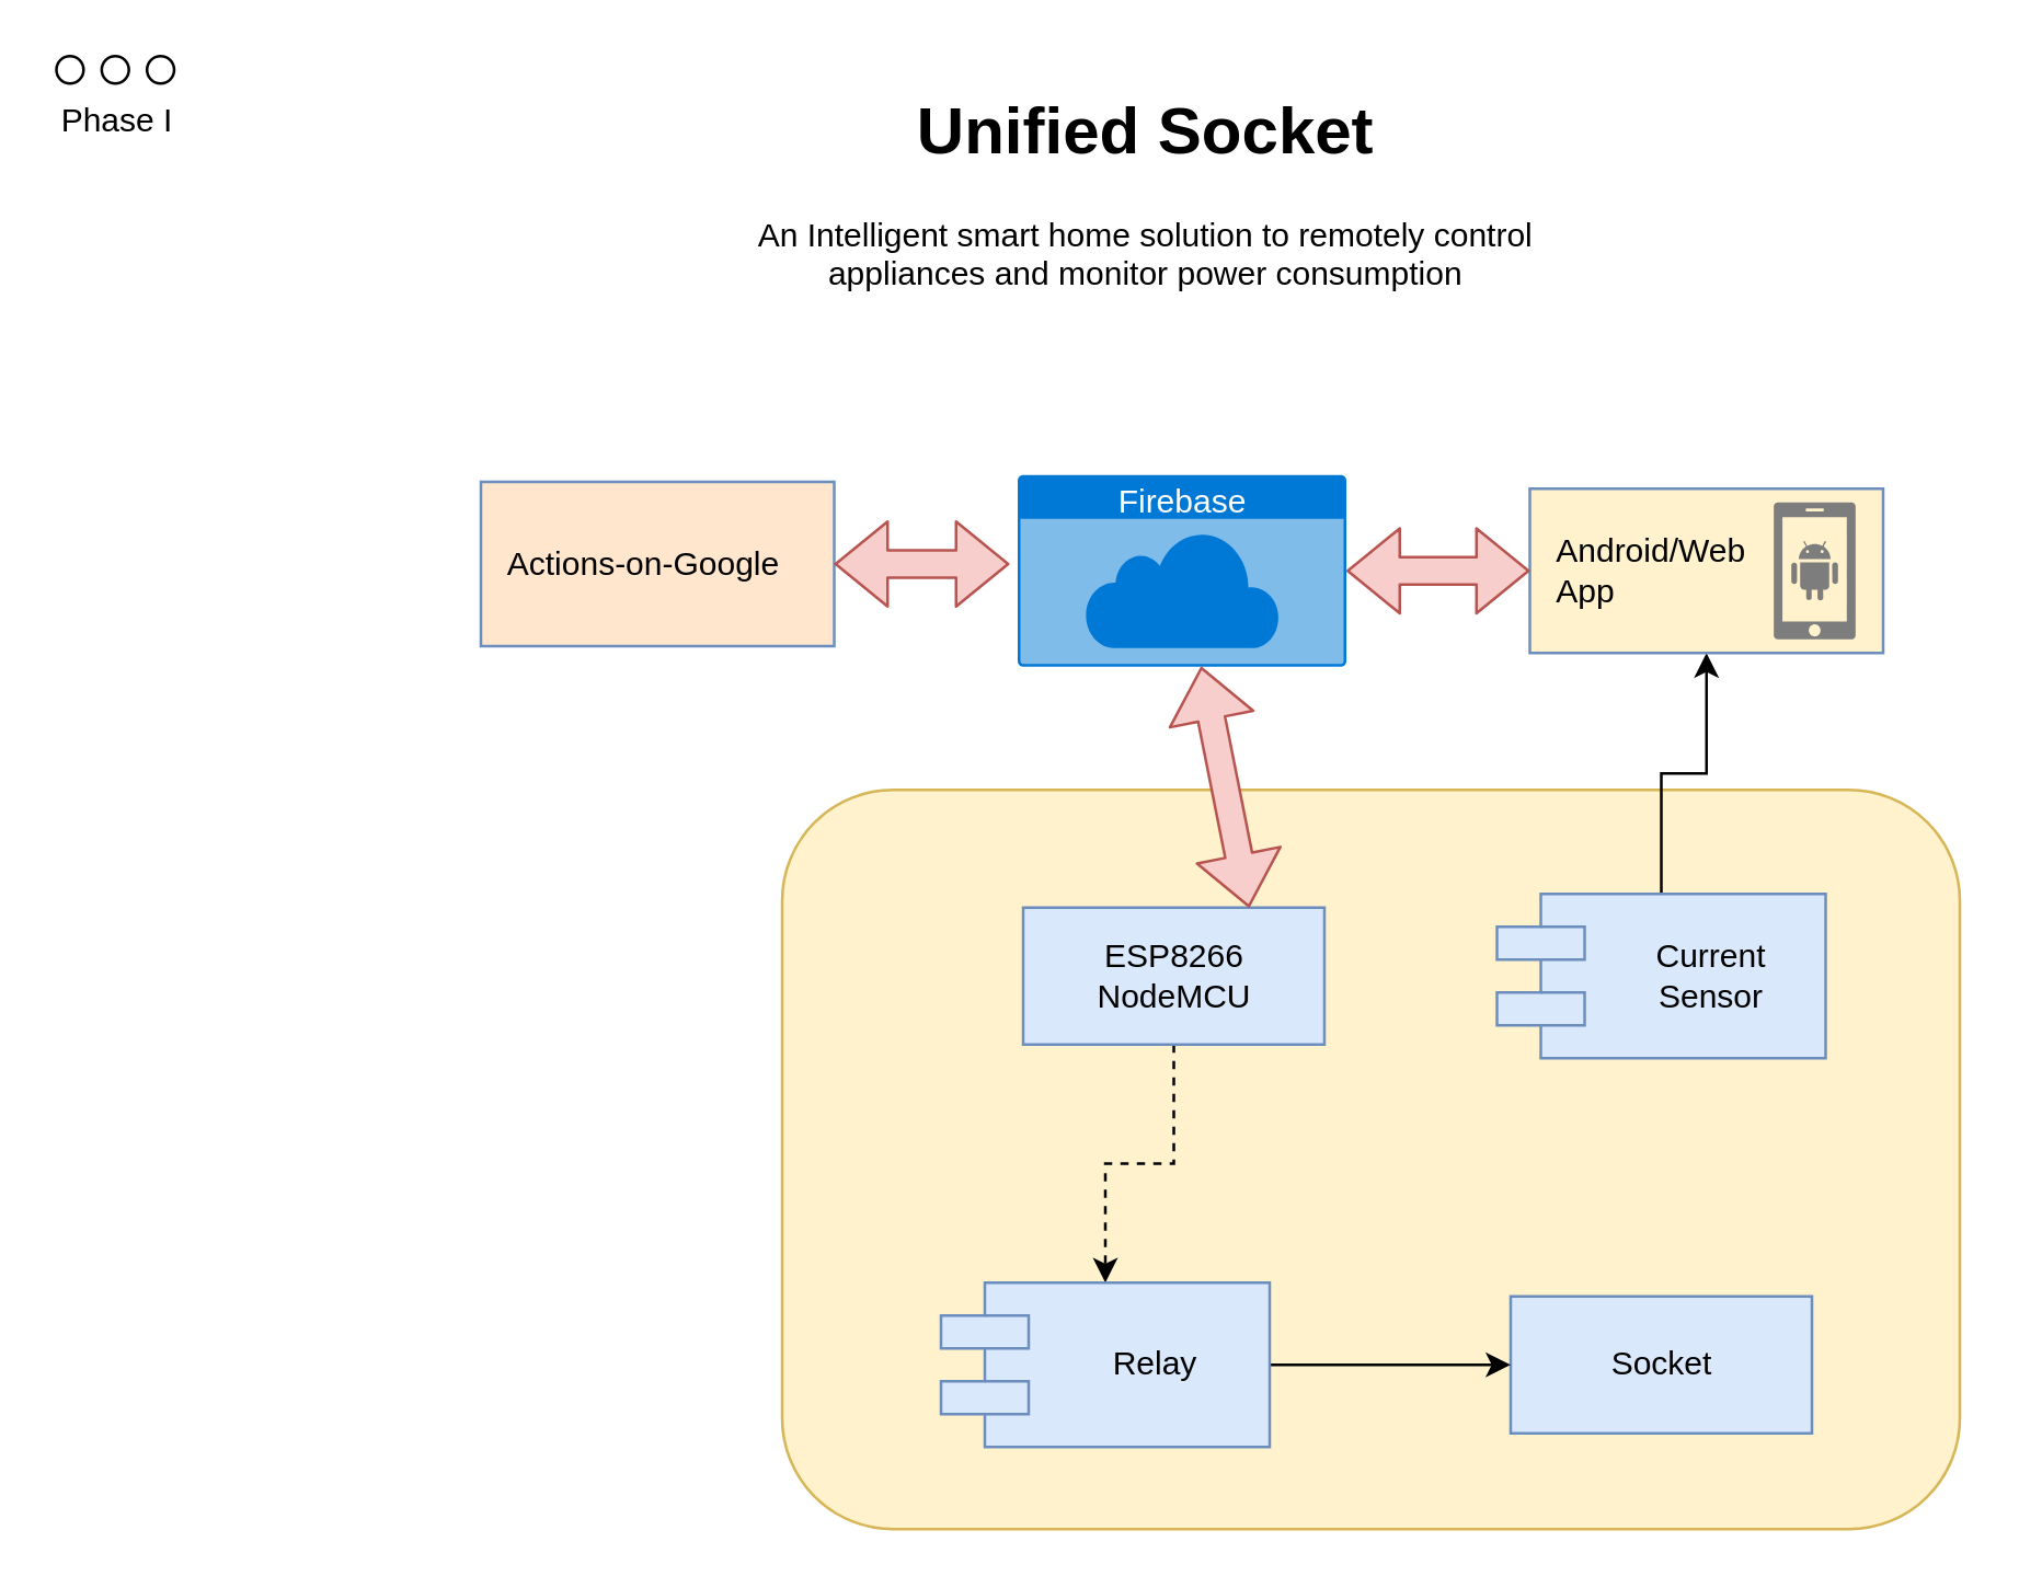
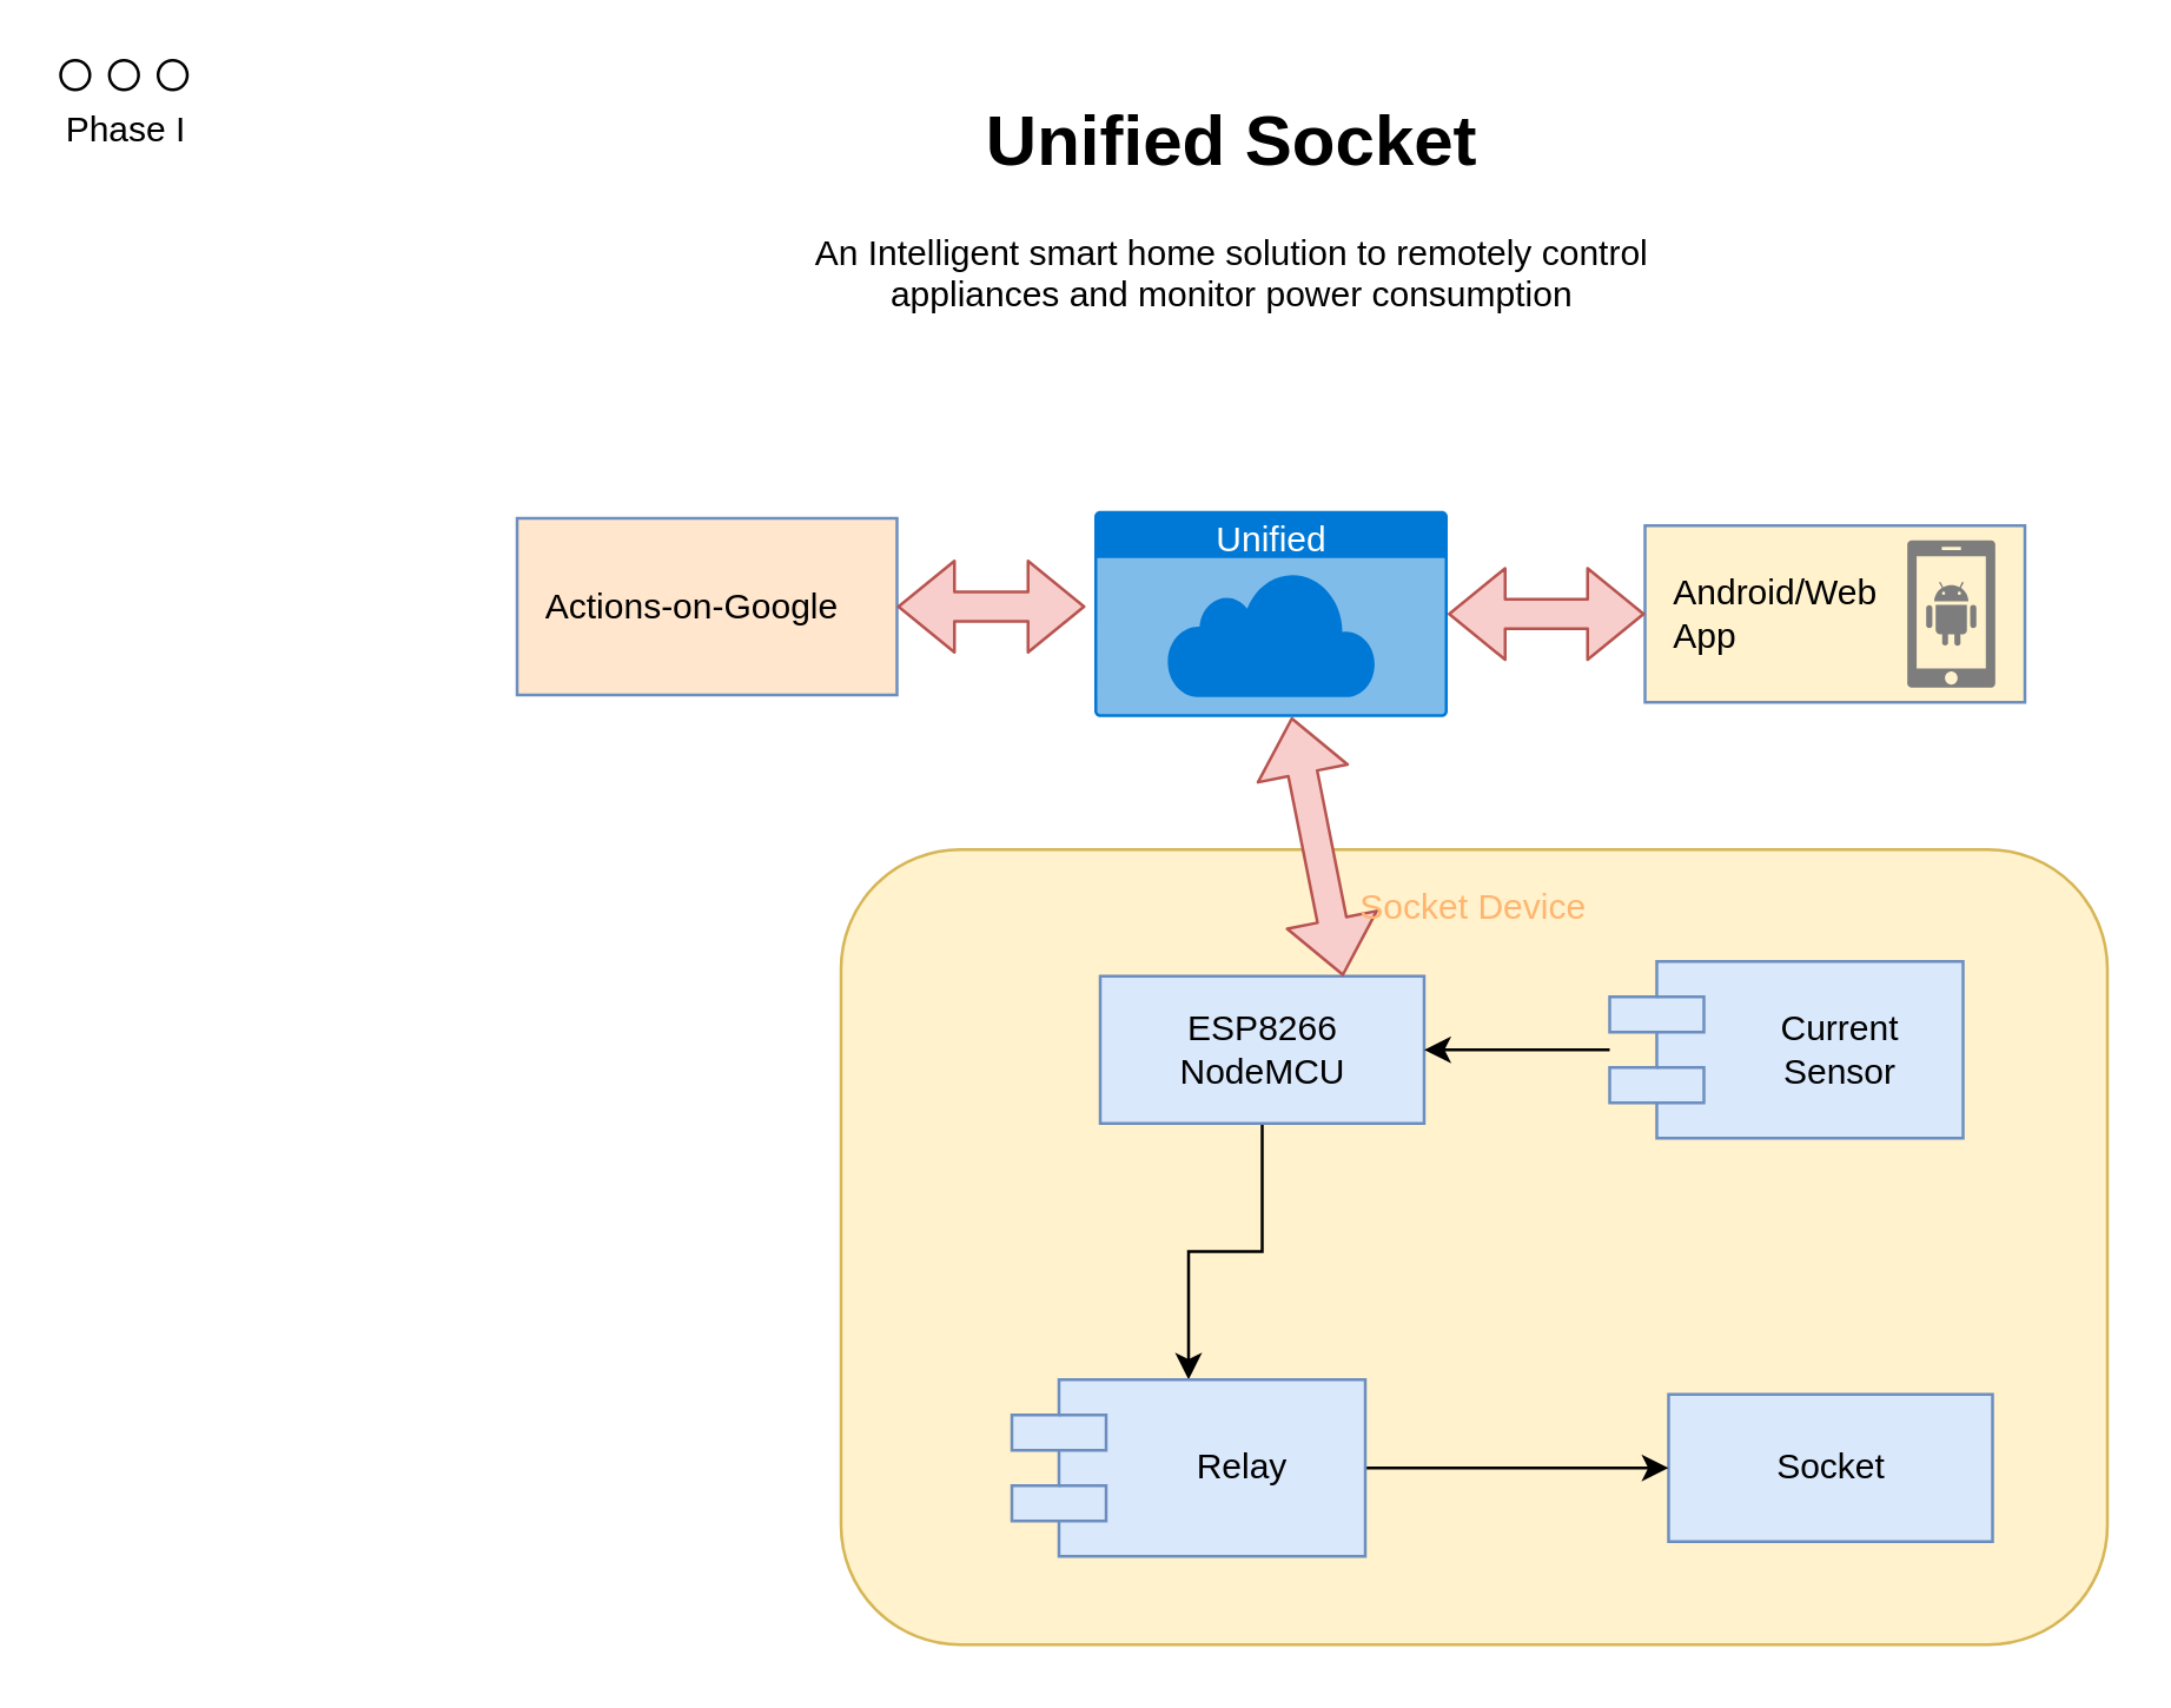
  <mxCell id="0" />
  <mxCell id="1" parent="0" />
  <mxCell id="2" value="" style="rounded=1;whiteSpace=wrap;html=1;fillColor=#fff2cc;strokeColor=#d6b656;" vertex="1" parent="1"><mxGeometry x="285" y="288" width="430" height="270" as="geometry" /></mxCell>
- <mxCell id="3" style="edgeStyle=orthogonalEdgeStyle;rounded=0;orthogonalLoop=1;jettySize=auto;html=1;exitX=0.5;exitY=1;exitDx=0;exitDy=0;entryX=0.5;entryY=0;entryDx=0;entryDy=0;fontFamily=Helvetica;dashed=1;" parent="1" source="4" target="9" edge="1"><mxGeometry relative="1" as="geometry" /></mxCell>
+ <mxCell id="3" style="edgeStyle=orthogonalEdgeStyle;rounded=0;orthogonalLoop=1;jettySize=auto;html=1;exitX=0.5;exitY=1;exitDx=0;exitDy=0;entryX=0.5;entryY=0;entryDx=0;entryDy=0;fontFamily=Helvetica;" parent="1" source="4" target="9" edge="1"><mxGeometry relative="1" as="geometry" /></mxCell>
  <mxCell id="4" value="ESP8266&lt;br&gt;NodeMCU" style="html=1;fillColor=#dae8fc;strokeColor=#6c8ebf;fontFamily=Helvetica;" parent="1" vertex="1"><mxGeometry x="373" y="331" width="110" height="50" as="geometry" /></mxCell>
- <mxCell id="5" style="edgeStyle=orthogonalEdgeStyle;rounded=0;orthogonalLoop=1;jettySize=auto;html=1;fontFamily=Helvetica;" parent="1" source="6" target="13" edge="1"><mxGeometry relative="1" as="geometry" /></mxCell>
+ <mxCell id="5" style="edgeStyle=orthogonalEdgeStyle;rounded=0;orthogonalLoop=1;jettySize=auto;html=1;fontFamily=Helvetica;" parent="1" source="6" target="4" edge="1"><mxGeometry relative="1" as="geometry" /></mxCell>
  <mxCell id="6" value="&lt;div&gt;Current &lt;br&gt;&lt;/div&gt;&lt;div&gt;Sensor&lt;/div&gt;" style="shape=component;align=center;spacingLeft=36;strokeColor=#6c8ebf;fillColor=#dae8fc;html=1;" parent="1" vertex="1"><mxGeometry x="546" y="326" width="120" height="60" as="geometry" /></mxCell>
- <mxCell id="7" value="Socket" style="html=1;strokeColor=#6c8ebf;fillColor=#dae8fc;align=center;" parent="1" vertex="1"><mxGeometry x="551" y="473" width="110" height="50" as="geometry" /></mxCell>
+ <mxCell id="7" value="Socket" style="html=1;strokeColor=#6c8ebf;fillColor=#dae8fc;align=center;" parent="1" vertex="1"><mxGeometry x="566" y="473" width="110" height="50" as="geometry" /></mxCell>
  <mxCell id="8" style="edgeStyle=orthogonalEdgeStyle;rounded=0;orthogonalLoop=1;jettySize=auto;html=1;exitX=1;exitY=0.5;exitDx=0;exitDy=0;entryX=0;entryY=0.5;entryDx=0;entryDy=0;fontFamily=Helvetica;" parent="1" source="9" target="7" edge="1"><mxGeometry relative="1" as="geometry" /></mxCell>
  <mxCell id="9" value="&lt;div align=&quot;center&quot;&gt;Relay&lt;/div&gt;" style="shape=component;align=center;spacingLeft=36;strokeColor=#6c8ebf;fillColor=#dae8fc;html=1;" parent="1" vertex="1"><mxGeometry x="343" y="468" width="120" height="60" as="geometry" /></mxCell>
- <mxCell id="10" value="Firebase" style="html=1;strokeColor=none;fillColor=#0079D6;labelPosition=center;verticalLabelPosition=middle;verticalAlign=top;align=center;fontSize=12;outlineConnect=0;spacingTop=-4;fontColor=#FFFFFF;shape=mxgraph.sitemap.cloud;" parent="1" vertex="1"><mxGeometry x="371" y="173" width="120" height="70" as="geometry" /></mxCell>
+ <mxCell id="10" value="Unified" style="html=1;strokeColor=none;fillColor=#0079D6;labelPosition=center;verticalLabelPosition=middle;verticalAlign=top;align=center;fontSize=12;outlineConnect=0;spacingTop=-4;fontColor=#FFFFFF;shape=mxgraph.sitemap.cloud;" parent="1" vertex="1"><mxGeometry x="371" y="173" width="120" height="70" as="geometry" /></mxCell>
  <mxCell id="11" value="" style="shape=flexArrow;endArrow=classic;startArrow=classic;html=1;fontFamily=Helvetica;exitX=0.75;exitY=0;exitDx=0;exitDy=0;fillColor=#f8cecc;strokeColor=#b85450;" parent="1" source="4" target="10" edge="1"><mxGeometry width="50" height="50" relative="1" as="geometry"><mxPoint x="378" y="303" as="sourcePoint" /><mxPoint x="428" y="253" as="targetPoint" /></mxGeometry></mxCell>
  <mxCell id="12" value="&lt;h1&gt;Unified Socket&lt;br&gt;&lt;/h1&gt;&lt;p&gt;An Intelligent smart home solution to remotely control appliances and monitor power consumption &lt;br&gt;&lt;/p&gt;" style="text;html=1;strokeColor=none;fillColor=none;spacing=5;spacingTop=-20;whiteSpace=wrap;overflow=hidden;rounded=0;align=center;" parent="1" vertex="1"><mxGeometry x="252.5" y="28" width="330" height="120" as="geometry" /></mxCell>
  <mxCell id="13" value="&lt;div&gt;Android/Web&lt;/div&gt;&lt;div&gt; App&lt;/div&gt;" style="rounded=0;whiteSpace=wrap;html=1;strokeColor=#6c8ebf;fillColor=#fff2cc;align=left;spacingLeft=8;" parent="1" vertex="1"><mxGeometry x="558" y="178" width="129" height="60" as="geometry" /></mxCell>
  <mxCell id="14" value="" style="shape=flexArrow;endArrow=classic;startArrow=classic;html=1;strokeColor=#b85450;fillColor=#f8cecc;entryX=0;entryY=0.5;entryDx=0;entryDy=0;exitX=1;exitY=0.5;exitDx=0;exitDy=0;exitPerimeter=0;" parent="1" source="10" target="13" edge="1"><mxGeometry width="50" height="50" relative="1" as="geometry"><mxPoint x="517.5" y="228" as="sourcePoint" /><mxPoint x="567.5" y="178" as="targetPoint" /></mxGeometry></mxCell>
  <mxCell id="15" value="" style="pointerEvents=1;shadow=0;dashed=0;html=1;strokeColor=none;labelPosition=center;verticalLabelPosition=bottom;verticalAlign=top;align=center;shape=mxgraph.mscae.enterprise.android_phone;fillColor=#7D7D7D;" parent="1" vertex="1"><mxGeometry x="647" y="183" width="30" height="50" as="geometry" /></mxCell>
  <mxCell id="16" value="Phase I" style="verticalLabelPosition=bottom;shadow=0;dashed=0;align=center;fillColor=#ffffff;html=1;verticalAlign=top;strokeWidth=1;shape=mxgraph.electrical.transmission.terminal_3_phase;pointerEvents=1;" parent="1" vertex="1"><mxGeometry x="20" y="20" width="43" height="10" as="geometry" /></mxCell>
  <mxCell id="17" value="&lt;div&gt;Actions-on-Google&lt;/div&gt;" style="rounded=0;whiteSpace=wrap;html=1;strokeColor=#6c8ebf;fillColor=#ffe6cc;align=left;spacingLeft=8;" parent="1" vertex="1"><mxGeometry x="175" y="175.5" width="129" height="60" as="geometry" /></mxCell>
  <mxCell id="18" value="" style="shape=flexArrow;endArrow=classic;startArrow=classic;html=1;exitX=1;exitY=0.5;exitDx=0;exitDy=0;fillColor=#f8cecc;strokeColor=#b85450;" parent="1" source="17" edge="1"><mxGeometry width="50" height="50" relative="1" as="geometry"><mxPoint x="278" y="223" as="sourcePoint" /><mxPoint x="368" y="205.5" as="targetPoint" /></mxGeometry></mxCell>
+ <mxCell id="19" value="Socket Device" style="text;html=1;strokeColor=none;fillColor=none;align=center;verticalAlign=middle;whiteSpace=wrap;rounded=0;fontColor=#FFB570;" vertex="1" parent="1"><mxGeometry x="445" y="298" width="110" height="20" as="geometry" /></mxCell>
